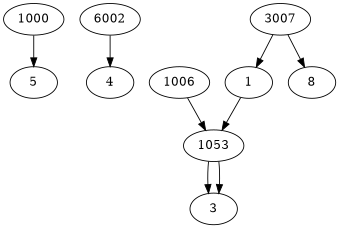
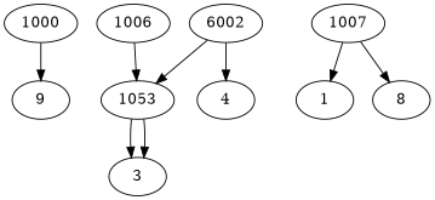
  digraph {
    1000
-   5
+   5 [label=9]
    n3 [label=6002]
    n4 [label=1053]
    4
    1006
    3
-   1007 [label=3007]
+   1007
    1
    n10 [label=8]
    1000 -> 5
-   1 -> n4
+   n3 -> n4
    n3 -> 4
    n4 -> 3
    n4 -> 3
    1006 -> n4
    1007 -> 1
    1007 -> n10
  }
